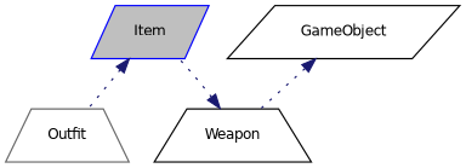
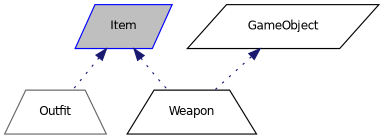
  digraph {
    node [color=black fontname=Helvetica fontsize=10 shape=parallelogram]
    edge [color=midnightblue dir=back fontname=Helvetica fontsize=10 labelfontname=Helvetica labelfontsize=10 style=dotted]
    n1 [color=blue fillcolor=grey75 fontcolor=black height=0.2 label=Item style=filled width=0.4]
    n2 [color=gray40 height=0.2 label=Outfit shape=trapezium width=0.4]
    n3 [height=0.2 label=Weapon shape=trapezium width=0.4]
    n4 [height=0.2 label=GameObject width=0.4]
    n1 -> n2
-   n3 -> n1
+   n1 -> n3
    n4 -> n3
  }
